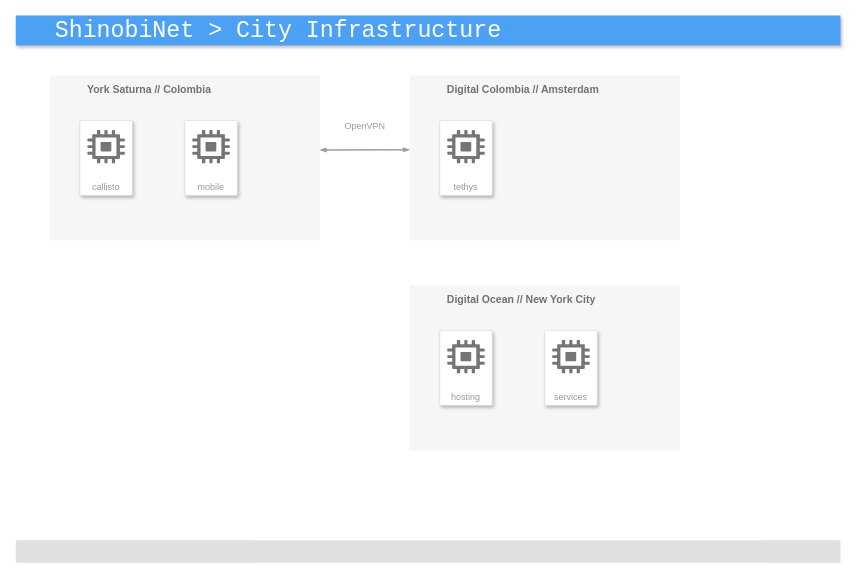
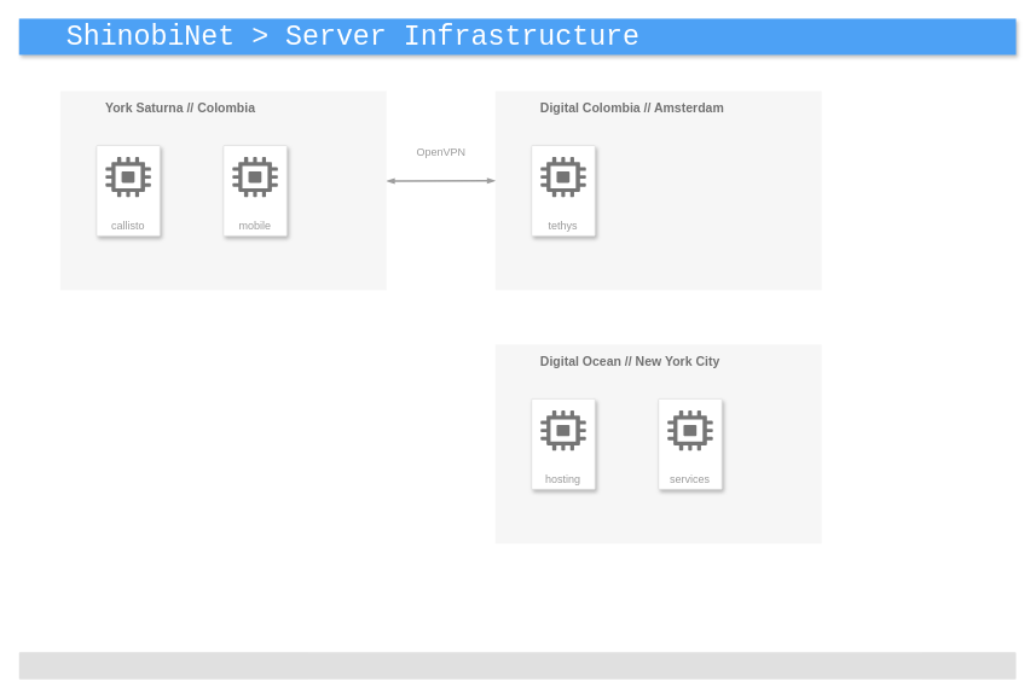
  <mxCell id="0" />
  <mxCell id="1" parent="0" />
- <mxCell id="2" value="&lt;font face=&quot;Courier New&quot; style=&quot;font-size: 31px;&quot;&gt;ShinobiNet &amp;gt; City Infrastructure&lt;br&gt;&lt;/font&gt;" style="fillColor=#4DA1F5;strokeColor=none;shadow=1;gradientColor=none;fontSize=14;align=left;spacingLeft=50;fontColor=#ffffff;html=1;" parent="1" vertex="1"><mxGeometry x="20.5" y="20" width="1100" height="40" as="geometry" /></mxCell>
+ <mxCell id="2" value="&lt;font face=&quot;Courier New&quot; style=&quot;font-size: 31px;&quot;&gt;ShinobiNet &amp;gt; Server Infrastructure&lt;br&gt;&lt;/font&gt;" style="fillColor=#4DA1F5;strokeColor=none;shadow=1;gradientColor=none;fontSize=14;align=left;spacingLeft=50;fontColor=#ffffff;html=1;" parent="1" vertex="1"><mxGeometry x="20.5" y="20" width="1100" height="40" as="geometry" /></mxCell>
  <mxCell id="3" value="" style="rounded=1;absoluteArcSize=1;arcSize=2;html=1;strokeColor=none;gradientColor=none;shadow=0;dashed=0;strokeColor=none;fontSize=12;fontColor=#9E9E9E;align=left;verticalAlign=top;spacing=10;spacingTop=-4;fillColor=#E0E0E0;" parent="1" vertex="1"><mxGeometry x="20.5" y="720" width="1100" height="30" as="geometry" /></mxCell>
  <mxCell id="4" value="OpenVPN" style="edgeStyle=elbowEdgeStyle;rounded=0;elbow=vertical;html=1;startArrow=blockThin;startFill=1;endArrow=blockThin;endFill=1;jettySize=auto;orthogonalLoop=1;strokeWidth=2;fontSize=12;fontColor=#999999;dashed=0;strokeColor=#9E9E9E;labelBackgroundColor=#ffffff;endSize=4;startSize=4;verticalAlign=bottom;" parent="1" edge="1"><mxGeometry y="22" relative="1" as="geometry"><mxPoint as="offset" /><mxPoint x="426" y="199.41" as="sourcePoint" /><mxPoint x="546" y="199" as="targetPoint" /></mxGeometry></mxCell>
  <mxCell id="5" value="tethys" style="strokeColor=#dddddd;fillColor=#ffffff;shadow=1;strokeWidth=1;rounded=1;absoluteArcSize=1;arcSize=2;labelPosition=center;verticalLabelPosition=middle;align=center;verticalAlign=bottom;spacingLeft=0;fontColor=#999999;fontSize=12;whiteSpace=wrap;spacingBottom=2;html=1;" vertex="1" parent="1"><mxGeometry x="706" y="450" width="70" height="100" as="geometry" /></mxCell>
  <mxCell id="6" value="" style="dashed=0;html=1;fillColor=#757575;strokeColor=none;shape=mxgraph.gcp2.compute_engine_icon;part=1;" vertex="1" parent="5"><mxGeometry x="0.5" width="50" height="44.5" relative="1" as="geometry"><mxPoint x="-25" y="12.75" as="offset" /></mxGeometry></mxCell>
  <mxCell id="7" style="edgeStyle=orthogonalEdgeStyle;rounded=0;orthogonalLoop=1;jettySize=auto;html=1;exitX=0.5;exitY=1;exitDx=0;exitDy=0;" edge="1" parent="1"><mxGeometry relative="1" as="geometry"><mxPoint x="246" y="70" as="sourcePoint" /><mxPoint x="246" y="70" as="targetPoint" /></mxGeometry></mxCell>
  <mxCell id="8" value="&lt;b&gt;Digital Ocean // New York City&lt;br&gt;&lt;/b&gt;" style="fillColor=#F6F6F6;strokeColor=none;shadow=0;gradientColor=none;fontSize=14;align=left;spacing=10;fontColor=#717171;9E9E9E;verticalAlign=top;spacingTop=-4;fontStyle=0;spacingLeft=40;html=1;" vertex="1" parent="1"><mxGeometry x="546" y="380" width="360" height="220" as="geometry" /></mxCell>
  <mxCell id="9" value="hosting" style="strokeColor=#dddddd;fillColor=#ffffff;shadow=1;strokeWidth=1;rounded=1;absoluteArcSize=1;arcSize=2;labelPosition=center;verticalLabelPosition=middle;align=center;verticalAlign=bottom;spacingLeft=0;fontColor=#999999;fontSize=12;whiteSpace=wrap;spacingBottom=2;html=1;" vertex="1" parent="1"><mxGeometry x="586" y="440" width="70" height="100" as="geometry" /></mxCell>
  <mxCell id="10" value="" style="dashed=0;html=1;fillColor=#757575;strokeColor=none;shape=mxgraph.gcp2.compute_engine_icon;part=1;" vertex="1" parent="9"><mxGeometry x="0.5" width="50" height="44.5" relative="1" as="geometry"><mxPoint x="-25" y="12.75" as="offset" /></mxGeometry></mxCell>
  <mxCell id="11" value="services" style="strokeColor=#dddddd;fillColor=#ffffff;shadow=1;strokeWidth=1;rounded=1;absoluteArcSize=1;arcSize=2;labelPosition=center;verticalLabelPosition=middle;align=center;verticalAlign=bottom;spacingLeft=0;fontColor=#999999;fontSize=12;whiteSpace=wrap;spacingBottom=2;html=1;" vertex="1" parent="1"><mxGeometry x="726" y="440" width="70" height="100" as="geometry" /></mxCell>
  <mxCell id="12" value="" style="dashed=0;html=1;fillColor=#757575;strokeColor=none;shape=mxgraph.gcp2.compute_engine_icon;part=1;" vertex="1" parent="11"><mxGeometry x="0.5" width="50" height="44.5" relative="1" as="geometry"><mxPoint x="-25" y="12.75" as="offset" /></mxGeometry></mxCell>
  <mxCell id="13" value="tethys" style="strokeColor=#dddddd;fillColor=#ffffff;shadow=1;strokeWidth=1;rounded=1;absoluteArcSize=1;arcSize=2;labelPosition=center;verticalLabelPosition=middle;align=center;verticalAlign=bottom;spacingLeft=0;fontColor=#999999;fontSize=12;whiteSpace=wrap;spacingBottom=2;html=1;" vertex="1" parent="1"><mxGeometry x="226" y="170" width="70" height="100" as="geometry" /></mxCell>
  <mxCell id="14" value="" style="dashed=0;html=1;fillColor=#757575;strokeColor=none;shape=mxgraph.gcp2.compute_engine_icon;part=1;" vertex="1" parent="13"><mxGeometry x="0.5" width="50" height="44.5" relative="1" as="geometry"><mxPoint x="-25" y="12.75" as="offset" /></mxGeometry></mxCell>
  <mxCell id="15" value="&lt;b&gt;York Saturna // Colombia&lt;br&gt;&lt;/b&gt;" style="fillColor=#F6F6F6;strokeColor=none;shadow=0;gradientColor=none;fontSize=14;align=left;spacing=10;fontColor=#717171;9E9E9E;verticalAlign=top;spacingTop=-4;fontStyle=0;spacingLeft=40;html=1;" vertex="1" parent="1"><mxGeometry x="66" y="100" width="360" height="220" as="geometry" /></mxCell>
  <mxCell id="16" value="callisto" style="strokeColor=#dddddd;fillColor=#ffffff;shadow=1;strokeWidth=1;rounded=1;absoluteArcSize=1;arcSize=2;labelPosition=center;verticalLabelPosition=middle;align=center;verticalAlign=bottom;spacingLeft=0;fontColor=#999999;fontSize=12;whiteSpace=wrap;spacingBottom=2;html=1;" vertex="1" parent="1"><mxGeometry x="106" y="160" width="70" height="100" as="geometry" /></mxCell>
  <mxCell id="17" value="" style="dashed=0;html=1;fillColor=#757575;strokeColor=none;shape=mxgraph.gcp2.compute_engine_icon;part=1;" vertex="1" parent="16"><mxGeometry x="0.5" width="50" height="44.5" relative="1" as="geometry"><mxPoint x="-25" y="12.75" as="offset" /></mxGeometry></mxCell>
  <mxCell id="18" value="mobile" style="strokeColor=#dddddd;fillColor=#ffffff;shadow=1;strokeWidth=1;rounded=1;absoluteArcSize=1;arcSize=2;labelPosition=center;verticalLabelPosition=middle;align=center;verticalAlign=bottom;spacingLeft=0;fontColor=#999999;fontSize=12;whiteSpace=wrap;spacingBottom=2;html=1;" vertex="1" parent="1"><mxGeometry x="246" y="160" width="70" height="100" as="geometry" /></mxCell>
  <mxCell id="19" value="" style="dashed=0;html=1;fillColor=#757575;strokeColor=none;shape=mxgraph.gcp2.compute_engine_icon;part=1;" vertex="1" parent="18"><mxGeometry x="0.5" width="50" height="44.5" relative="1" as="geometry"><mxPoint x="-25" y="12.75" as="offset" /></mxGeometry></mxCell>
  <mxCell id="20" value="tethys" style="strokeColor=#dddddd;fillColor=#ffffff;shadow=1;strokeWidth=1;rounded=1;absoluteArcSize=1;arcSize=2;labelPosition=center;verticalLabelPosition=middle;align=center;verticalAlign=bottom;spacingLeft=0;fontColor=#999999;fontSize=12;whiteSpace=wrap;spacingBottom=2;html=1;" vertex="1" parent="1"><mxGeometry x="706" y="170" width="70" height="100" as="geometry" /></mxCell>
  <mxCell id="21" value="" style="dashed=0;html=1;fillColor=#757575;strokeColor=none;shape=mxgraph.gcp2.compute_engine_icon;part=1;" vertex="1" parent="20"><mxGeometry x="0.5" width="50" height="44.5" relative="1" as="geometry"><mxPoint x="-25" y="12.75" as="offset" /></mxGeometry></mxCell>
  <mxCell id="22" value="&lt;b&gt;Digital Colombia // Amsterdam&lt;br&gt;&lt;/b&gt;" style="fillColor=#F6F6F6;strokeColor=none;shadow=0;gradientColor=none;fontSize=14;align=left;spacing=10;fontColor=#717171;9E9E9E;verticalAlign=top;spacingTop=-4;fontStyle=0;spacingLeft=40;html=1;" vertex="1" parent="1"><mxGeometry x="546" y="100" width="360" height="220" as="geometry" /></mxCell>
  <mxCell id="23" value="tethys" style="strokeColor=#dddddd;fillColor=#ffffff;shadow=1;strokeWidth=1;rounded=1;absoluteArcSize=1;arcSize=2;labelPosition=center;verticalLabelPosition=middle;align=center;verticalAlign=bottom;spacingLeft=0;fontColor=#999999;fontSize=12;whiteSpace=wrap;spacingBottom=2;html=1;" vertex="1" parent="1"><mxGeometry x="586" y="160" width="70" height="100" as="geometry" /></mxCell>
  <mxCell id="24" value="" style="dashed=0;html=1;fillColor=#757575;strokeColor=none;shape=mxgraph.gcp2.compute_engine_icon;part=1;" vertex="1" parent="23"><mxGeometry x="0.5" width="50" height="44.5" relative="1" as="geometry"><mxPoint x="-25" y="12.75" as="offset" /></mxGeometry></mxCell>
